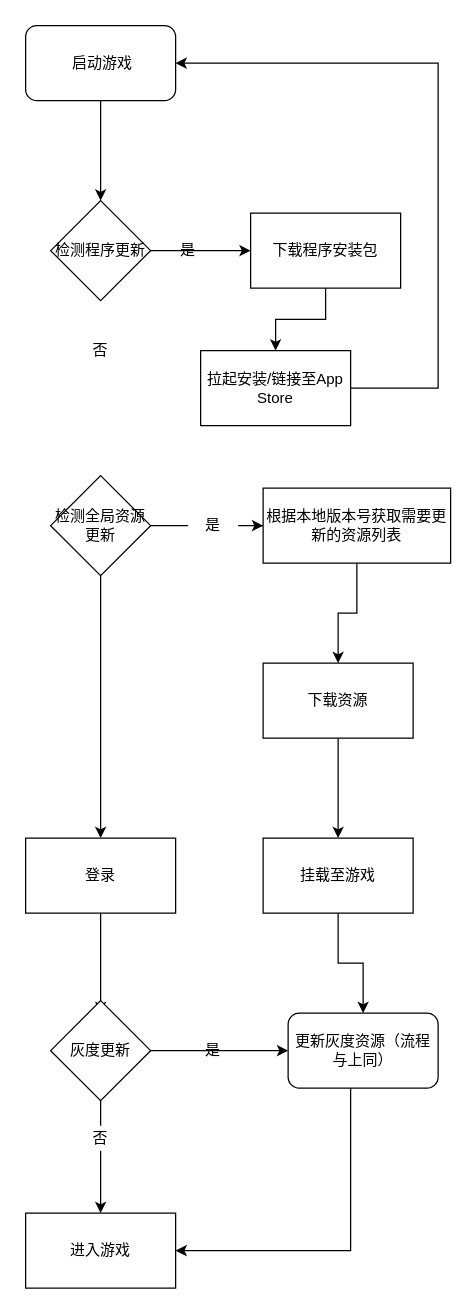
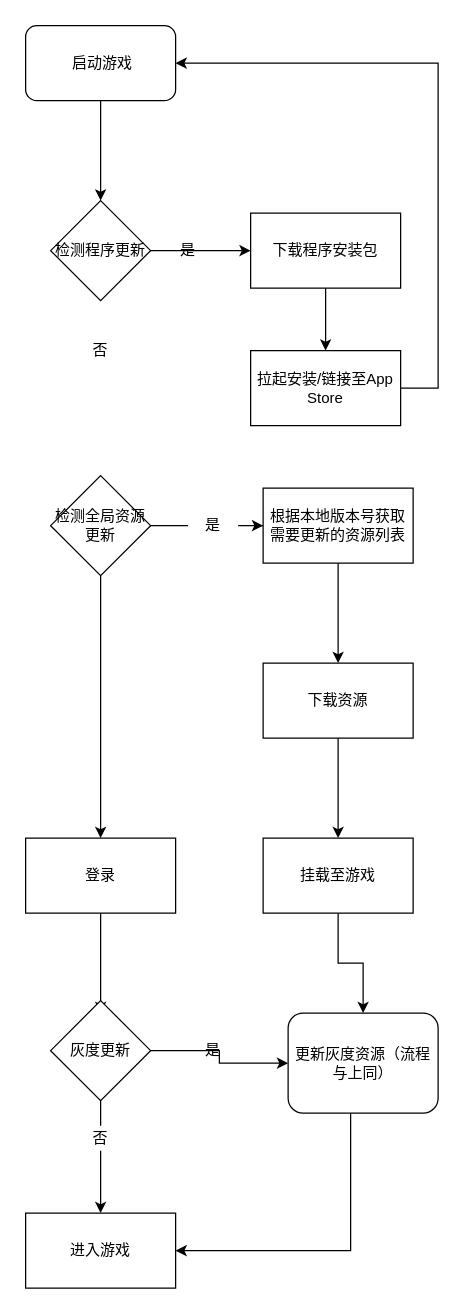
  <mxCell id="0" />
  <mxCell id="1" parent="0" />
  <mxCell id="2" value="" style="edgeStyle=orthogonalEdgeStyle;rounded=0;orthogonalLoop=1;jettySize=auto;html=1;" edge="1" parent="1" source="3"><mxGeometry relative="1" as="geometry"><mxPoint x="80" y="160" as="targetPoint" /></mxGeometry></mxCell>
  <mxCell id="3" value="&amp;nbsp;启动游戏" style="rounded=1;whiteSpace=wrap;html=1;" vertex="1" parent="1"><mxGeometry x="20" y="20" width="120" height="60" as="geometry" /></mxCell>
  <mxCell id="4" value="" style="edgeStyle=orthogonalEdgeStyle;rounded=0;orthogonalLoop=1;jettySize=auto;html=1;" edge="1" parent="1" source="5" target="12"><mxGeometry relative="1" as="geometry" /></mxCell>
  <mxCell id="5" value="检测程序更新" style="rhombus;whiteSpace=wrap;html=1;" vertex="1" parent="1"><mxGeometry x="40" y="160" width="80" height="80" as="geometry" /></mxCell>
  <mxCell id="6" value="" style="edgeStyle=orthogonalEdgeStyle;rounded=0;orthogonalLoop=1;jettySize=auto;html=1;" edge="1" parent="1" source="8" target="10"><mxGeometry relative="1" as="geometry" /></mxCell>
  <mxCell id="7" value="" style="edgeStyle=orthogonalEdgeStyle;rounded=0;orthogonalLoop=1;jettySize=auto;html=1;startArrow=none;" edge="1" parent="1" source="19" target="18"><mxGeometry relative="1" as="geometry" /></mxCell>
  <mxCell id="8" value="检测全局资源更新" style="rhombus;whiteSpace=wrap;html=1;" vertex="1" parent="1"><mxGeometry x="40" y="380" width="80" height="80" as="geometry" /></mxCell>
  <mxCell id="9" value="" style="edgeStyle=orthogonalEdgeStyle;rounded=0;orthogonalLoop=1;jettySize=auto;html=1;" edge="1" parent="1" source="10"><mxGeometry relative="1" as="geometry"><mxPoint x="80" y="810" as="targetPoint" /></mxGeometry></mxCell>
  <mxCell id="10" value="登录" style="whiteSpace=wrap;html=1;" vertex="1" parent="1"><mxGeometry x="20" y="670" width="120" height="60" as="geometry" /></mxCell>
  <mxCell id="11" value="" style="edgeStyle=orthogonalEdgeStyle;rounded=0;orthogonalLoop=1;jettySize=auto;html=1;" edge="1" parent="1" source="12" target="14"><mxGeometry relative="1" as="geometry" /></mxCell>
  <mxCell id="12" value="下载程序安装包" style="whiteSpace=wrap;html=1;" vertex="1" parent="1"><mxGeometry x="200" y="170" width="120" height="60" as="geometry" /></mxCell>
  <mxCell id="13" style="edgeStyle=orthogonalEdgeStyle;rounded=0;orthogonalLoop=1;jettySize=auto;html=1;entryX=1;entryY=0.5;entryDx=0;entryDy=0;" edge="1" parent="1" source="14" target="3"><mxGeometry relative="1" as="geometry"><Array as="points"><mxPoint x="350" y="310" /><mxPoint x="350" y="50" /></Array></mxGeometry></mxCell>
- <mxCell id="14" value="拉起安装/链接至App Store" style="whiteSpace=wrap;html=1;" vertex="1" parent="1"><mxGeometry x="160" y="280" width="120" height="60" as="geometry" /></mxCell>
+ <mxCell id="14" value="拉起安装/链接至App Store" style="whiteSpace=wrap;html=1;" vertex="1" parent="1"><mxGeometry x="200" y="280" width="120" height="60" as="geometry" /></mxCell>
  <mxCell id="15" value="是" style="text;html=1;strokeColor=none;fillColor=none;align=center;verticalAlign=middle;whiteSpace=wrap;rounded=0;" vertex="1" parent="1"><mxGeometry x="130" y="190" width="40" height="20" as="geometry" /></mxCell>
  <mxCell id="16" value="否" style="text;html=1;strokeColor=none;fillColor=none;align=center;verticalAlign=middle;whiteSpace=wrap;rounded=0;" vertex="1" parent="1"><mxGeometry x="60" y="270" width="40" height="20" as="geometry" /></mxCell>
  <mxCell id="17" value="" style="edgeStyle=orthogonalEdgeStyle;rounded=0;orthogonalLoop=1;jettySize=auto;html=1;" edge="1" parent="1" source="18" target="22"><mxGeometry relative="1" as="geometry" /></mxCell>
- <mxCell id="18" value="根据本地版本号获取需要更新的资源列表" style="whiteSpace=wrap;html=1;" vertex="1" parent="1"><mxGeometry x="210" y="390" width="150" height="60" as="geometry" /></mxCell>
+ <mxCell id="18" value="根据本地版本号获取需要更新的资源列表" style="whiteSpace=wrap;html=1;" vertex="1" parent="1"><mxGeometry x="210" y="390" width="120" height="60" as="geometry" /></mxCell>
  <mxCell id="19" value="是" style="text;html=1;strokeColor=none;fillColor=none;align=center;verticalAlign=middle;whiteSpace=wrap;rounded=0;" vertex="1" parent="1"><mxGeometry x="150" y="410" width="40" height="20" as="geometry" /></mxCell>
  <mxCell id="20" value="" style="edgeStyle=orthogonalEdgeStyle;rounded=0;orthogonalLoop=1;jettySize=auto;html=1;endArrow=none;" edge="1" parent="1" source="8" target="19"><mxGeometry relative="1" as="geometry"><mxPoint x="120" y="420" as="sourcePoint" /><mxPoint x="210" y="420" as="targetPoint" /></mxGeometry></mxCell>
  <mxCell id="21" value="" style="edgeStyle=orthogonalEdgeStyle;rounded=0;orthogonalLoop=1;jettySize=auto;html=1;" edge="1" parent="1" source="22" target="24"><mxGeometry relative="1" as="geometry" /></mxCell>
  <mxCell id="22" value="下载资源" style="whiteSpace=wrap;html=1;" vertex="1" parent="1"><mxGeometry x="210" y="530" width="120" height="60" as="geometry" /></mxCell>
  <mxCell id="23" style="edgeStyle=orthogonalEdgeStyle;rounded=0;orthogonalLoop=1;jettySize=auto;html=1;" edge="1" parent="1" source="24" target="32"><mxGeometry relative="1" as="geometry" /></mxCell>
  <mxCell id="24" value="挂载至游戏" style="whiteSpace=wrap;html=1;" vertex="1" parent="1"><mxGeometry x="210" y="670" width="120" height="60" as="geometry" /></mxCell>
  <mxCell id="25" value="" style="edgeStyle=orthogonalEdgeStyle;rounded=0;orthogonalLoop=1;jettySize=auto;html=1;startArrow=none;" edge="1" parent="1" source="29" target="28"><mxGeometry relative="1" as="geometry" /></mxCell>
  <mxCell id="26" style="edgeStyle=orthogonalEdgeStyle;rounded=0;orthogonalLoop=1;jettySize=auto;html=1;entryX=0;entryY=0.5;entryDx=0;entryDy=0;" edge="1" parent="1" source="27" target="32"><mxGeometry relative="1" as="geometry" /></mxCell>
  <mxCell id="27" value="灰度更新" style="rhombus;whiteSpace=wrap;html=1;" vertex="1" parent="1"><mxGeometry x="40" y="800" width="80" height="80" as="geometry" /></mxCell>
  <mxCell id="28" value="进入游戏" style="whiteSpace=wrap;html=1;" vertex="1" parent="1"><mxGeometry x="20" y="970" width="120" height="60" as="geometry" /></mxCell>
  <mxCell id="29" value="否" style="text;html=1;strokeColor=none;fillColor=none;align=center;verticalAlign=middle;whiteSpace=wrap;rounded=0;" vertex="1" parent="1"><mxGeometry x="60" y="900" width="40" height="20" as="geometry" /></mxCell>
  <mxCell id="30" value="" style="edgeStyle=orthogonalEdgeStyle;rounded=0;orthogonalLoop=1;jettySize=auto;html=1;endArrow=none;" edge="1" parent="1" source="27" target="29"><mxGeometry relative="1" as="geometry"><mxPoint x="80" y="880" as="sourcePoint" /><mxPoint x="80" y="970" as="targetPoint" /></mxGeometry></mxCell>
  <mxCell id="31" style="edgeStyle=orthogonalEdgeStyle;rounded=0;orthogonalLoop=1;jettySize=auto;html=1;entryX=1;entryY=0.5;entryDx=0;entryDy=0;" edge="1" parent="1" source="32" target="28"><mxGeometry relative="1" as="geometry"><Array as="points"><mxPoint x="280" y="1000" /></Array></mxGeometry></mxCell>
- <mxCell id="32" value="更新灰度资源（流程与上同）" style="rounded=1;whiteSpace=wrap;html=1;" vertex="1" parent="1"><mxGeometry x="230" y="810" width="120" height="60" as="geometry" /></mxCell>
+ <mxCell id="32" value="更新灰度资源（流程与上同）" style="rounded=1;whiteSpace=wrap;html=1;" vertex="1" parent="1"><mxGeometry x="230" y="810" width="120" height="80" as="geometry" /></mxCell>
  <mxCell id="33" value="是" style="text;html=1;strokeColor=none;fillColor=none;align=center;verticalAlign=middle;whiteSpace=wrap;rounded=0;" vertex="1" parent="1"><mxGeometry x="150" y="830" width="40" height="20" as="geometry" /></mxCell>
